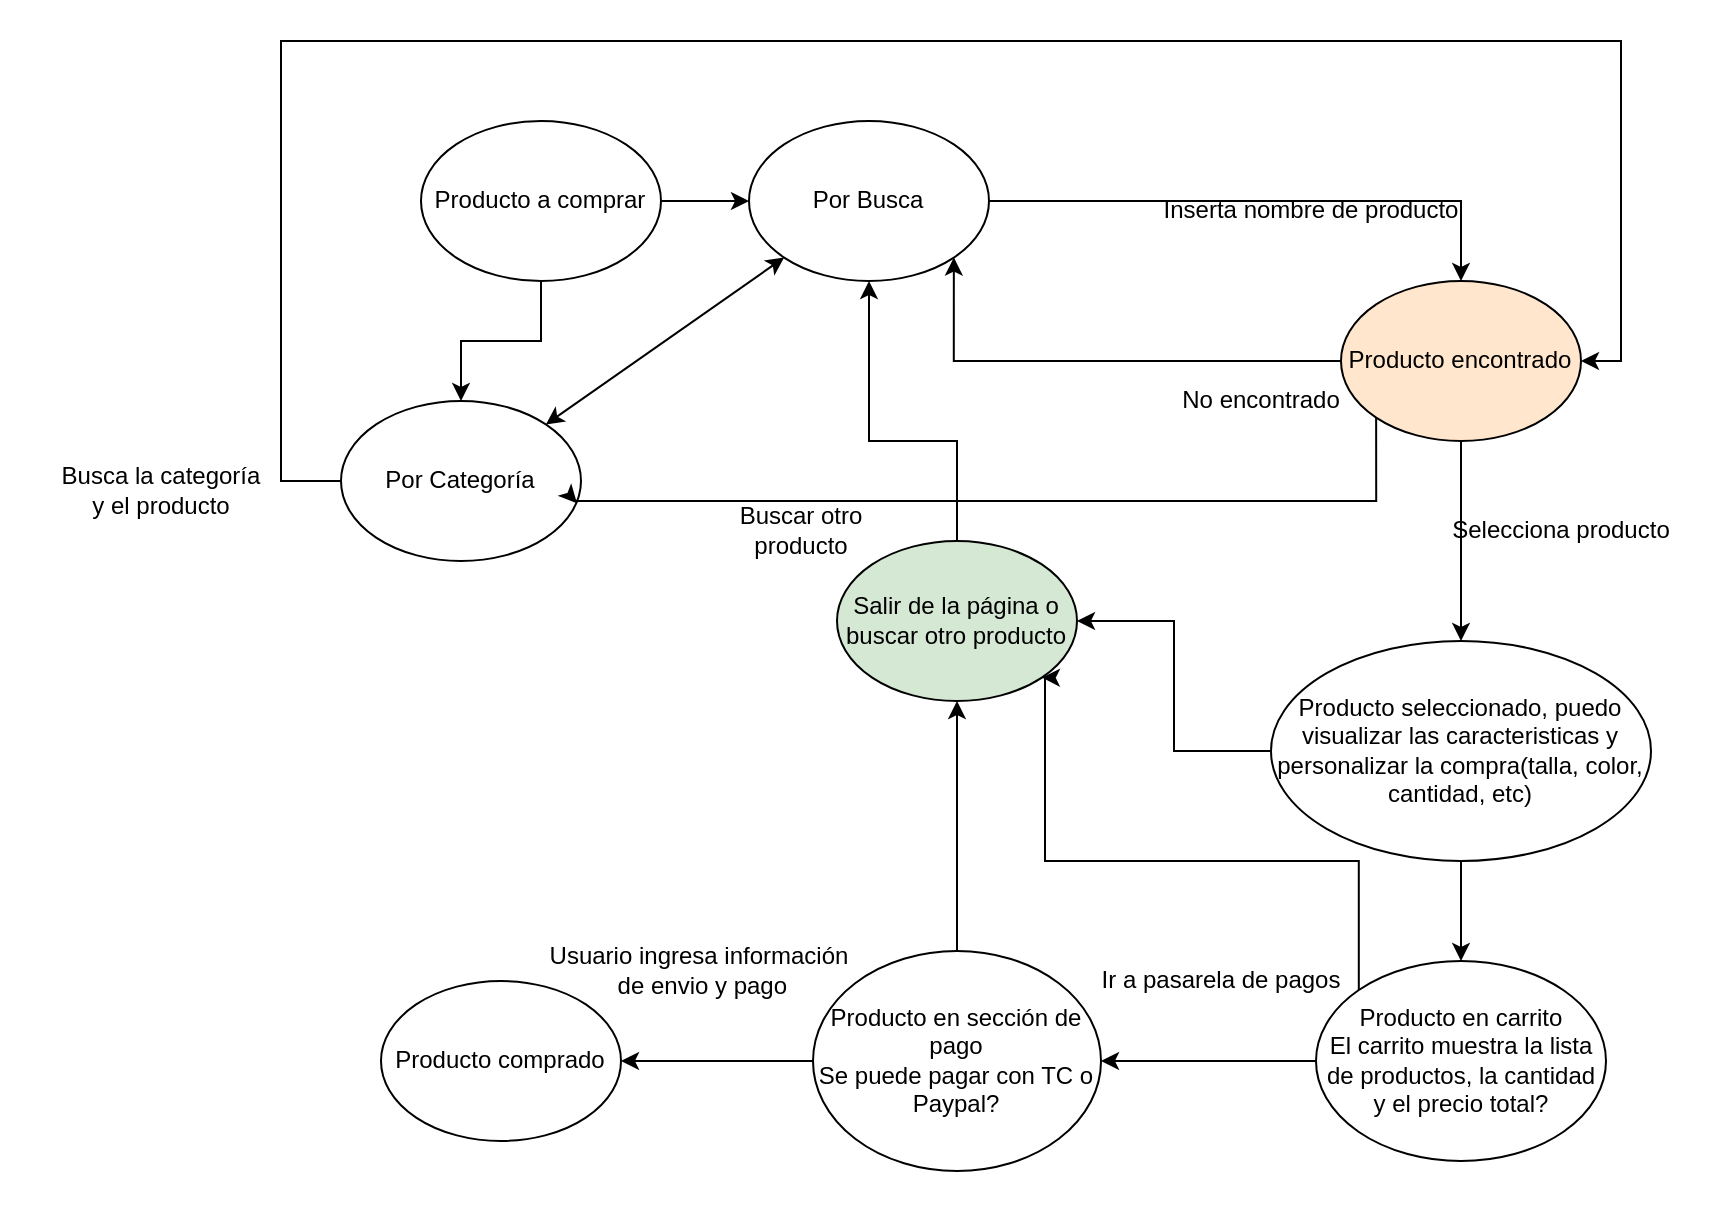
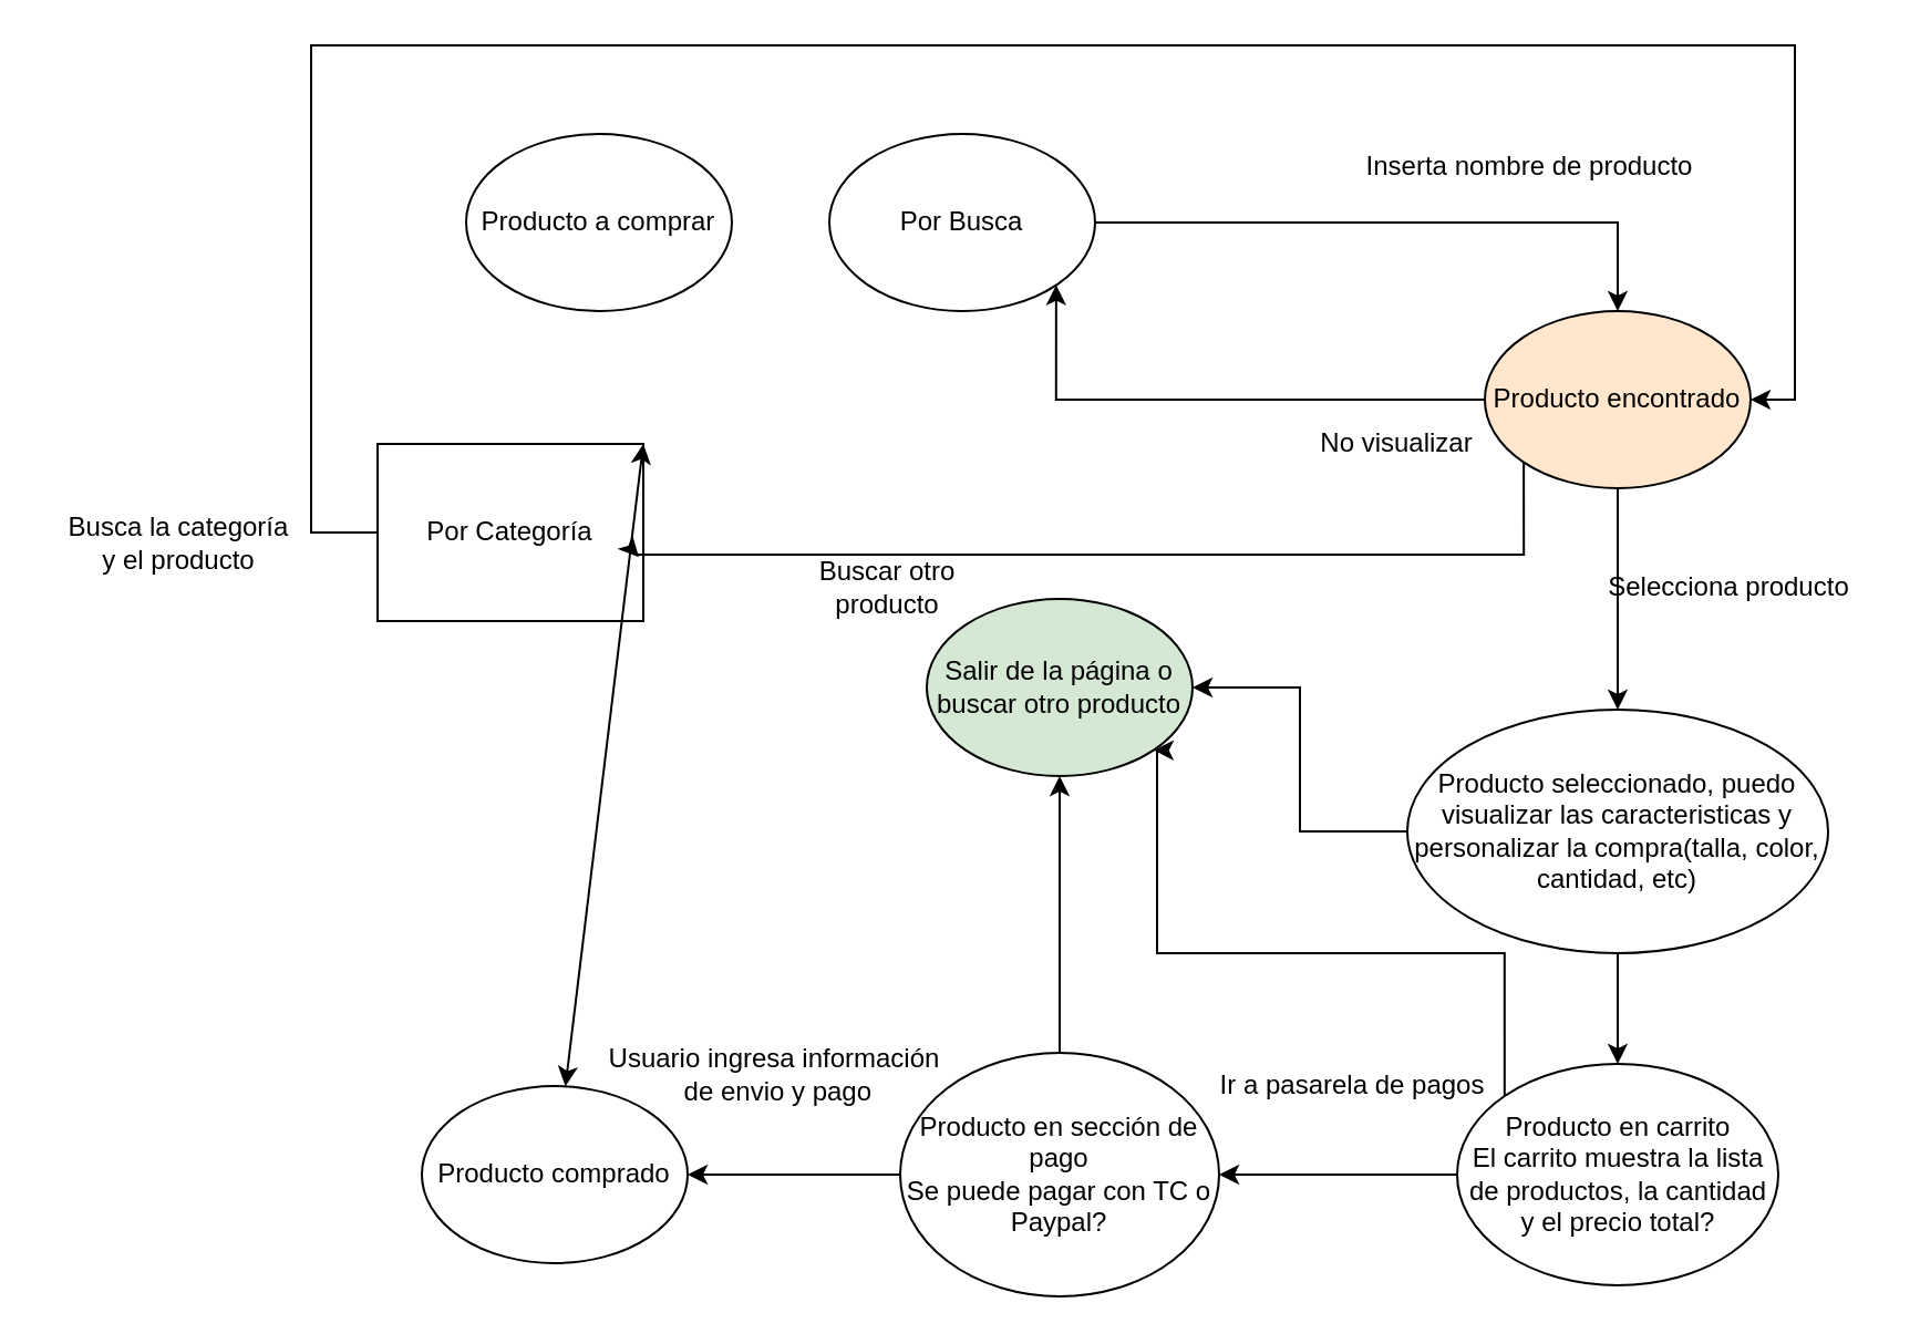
  <mxCell id="0" />
  <mxCell id="1" parent="0" />
- <mxCell id="2" style="edgeStyle=orthogonalEdgeStyle;rounded=0;orthogonalLoop=1;jettySize=auto;html=1;entryX=0.5;entryY=0;entryDx=0;entryDy=0;" edge="1" parent="1" source="4" target="8"><mxGeometry relative="1" as="geometry" /></mxCell>
- <mxCell id="3" style="edgeStyle=orthogonalEdgeStyle;rounded=0;orthogonalLoop=1;jettySize=auto;html=1;" edge="1" parent="1" source="4" target="6"><mxGeometry relative="1" as="geometry" /></mxCell>
  <mxCell id="4" value="Producto a comprar" style="ellipse;whiteSpace=wrap;html=1;" vertex="1" parent="1"><mxGeometry x="210" y="60" width="120" height="80" as="geometry" /></mxCell>
  <mxCell id="5" style="edgeStyle=orthogonalEdgeStyle;rounded=0;orthogonalLoop=1;jettySize=auto;html=1;entryX=0.5;entryY=0;entryDx=0;entryDy=0;" edge="1" parent="1" source="6" target="12"><mxGeometry relative="1" as="geometry" /></mxCell>
  <mxCell id="6" value="Por Busca" style="ellipse;whiteSpace=wrap;html=1;" vertex="1" parent="1"><mxGeometry x="374" y="60" width="120" height="80" as="geometry" /></mxCell>
  <mxCell id="7" style="edgeStyle=orthogonalEdgeStyle;rounded=0;orthogonalLoop=1;jettySize=auto;html=1;entryX=1;entryY=0.5;entryDx=0;entryDy=0;" edge="1" parent="1" source="8" target="12"><mxGeometry relative="1" as="geometry"><Array as="points"><mxPoint x="140" y="240" /><mxPoint x="140" y="20" /><mxPoint x="810" y="20" /><mxPoint x="810" y="180" /></Array></mxGeometry></mxCell>
- <mxCell id="8" value="&lt;div&gt;Por Categoría&lt;/div&gt;" style="ellipse;whiteSpace=wrap;html=1;" vertex="1" parent="1"><mxGeometry x="170" y="200" width="120" height="80" as="geometry" /></mxCell>
- <mxCell id="9" value="" style="endArrow=classic;startArrow=classic;html=1;rounded=0;exitX=1;exitY=0;exitDx=0;exitDy=0;entryX=0;entryY=1;entryDx=0;entryDy=0;" edge="1" parent="1" source="8" target="6"><mxGeometry width="50" height="50" relative="1" as="geometry"><mxPoint x="410" y="230" as="sourcePoint" /><mxPoint x="460" y="180" as="targetPoint" /></mxGeometry></mxCell>
+ <mxCell id="8" value="&lt;div&gt;Por Categoría&lt;/div&gt;" style="whiteSpace=wrap;html=1;rounded=0;" vertex="1" parent="1"><mxGeometry x="170" y="200" width="120" height="80" as="geometry" /></mxCell>
+ <mxCell id="9" value="" style="endArrow=classic;startArrow=classic;html=1;rounded=0;exitX=1;exitY=0;exitDx=0;exitDy=0;" edge="1" parent="1" source="8" target="27"><mxGeometry width="50" height="50" relative="1" as="geometry"><mxPoint x="410" y="230" as="sourcePoint" /><mxPoint x="460" y="180" as="targetPoint" /></mxGeometry></mxCell>
  <mxCell id="10" style="edgeStyle=orthogonalEdgeStyle;rounded=0;orthogonalLoop=1;jettySize=auto;html=1;entryX=1;entryY=1;entryDx=0;entryDy=0;" edge="1" parent="1" source="12" target="6"><mxGeometry relative="1" as="geometry"><Array as="points"><mxPoint x="476" y="180" /></Array></mxGeometry></mxCell>
  <mxCell id="11" style="edgeStyle=orthogonalEdgeStyle;rounded=0;orthogonalLoop=1;jettySize=auto;html=1;entryX=0.5;entryY=0;entryDx=0;entryDy=0;" edge="1" parent="1" source="12" target="18"><mxGeometry relative="1" as="geometry" /></mxCell>
  <mxCell id="12" value="Producto encontrado" style="ellipse;whiteSpace=wrap;html=1;fillColor=#ffe6cc;" vertex="1" parent="1"><mxGeometry x="670" y="140" width="120" height="80" as="geometry" /></mxCell>
- <mxCell id="13" value="Inserta nombre de producto" style="text;html=1;align=center;verticalAlign=middle;resizable=0;points=[];autosize=1;strokeColor=none;fillColor=none;" vertex="1" parent="1"><mxGeometry x="570" y="90" width="170" height="30" as="geometry" /></mxCell>
- <mxCell id="14" value="No encontrado" style="text;html=1;align=center;verticalAlign=middle;resizable=0;points=[];autosize=1;strokeColor=none;fillColor=none;" vertex="1" parent="1"><mxGeometry x="580" y="185" width="100" height="30" as="geometry" /></mxCell>
+ <mxCell id="13" value="Inserta nombre de producto" style="text;html=1;align=center;verticalAlign=middle;resizable=0;points=[];autosize=1;strokeColor=none;fillColor=none;" vertex="1" parent="1"><mxGeometry x="605" y="60" width="170" height="30" as="geometry" /></mxCell>
+ <mxCell id="14" value="No visualizar" style="text;html=1;align=center;verticalAlign=middle;resizable=0;points=[];autosize=1;strokeColor=none;fillColor=none;" vertex="1" parent="1"><mxGeometry x="580" y="185" width="100" height="30" as="geometry" /></mxCell>
  <mxCell id="15" style="edgeStyle=orthogonalEdgeStyle;rounded=0;orthogonalLoop=1;jettySize=auto;html=1;entryX=0.983;entryY=0.638;entryDx=0;entryDy=0;entryPerimeter=0;exitX=0;exitY=1;exitDx=0;exitDy=0;" edge="1" parent="1" source="12" target="8"><mxGeometry relative="1" as="geometry"><Array as="points"><mxPoint x="688" y="250" /><mxPoint x="287" y="250" /></Array></mxGeometry></mxCell>
  <mxCell id="16" style="edgeStyle=orthogonalEdgeStyle;rounded=0;orthogonalLoop=1;jettySize=auto;html=1;entryX=0.5;entryY=0;entryDx=0;entryDy=0;" edge="1" parent="1" source="18" target="21"><mxGeometry relative="1" as="geometry" /></mxCell>
  <mxCell id="17" style="edgeStyle=orthogonalEdgeStyle;rounded=0;orthogonalLoop=1;jettySize=auto;html=1;entryX=1;entryY=0.5;entryDx=0;entryDy=0;" edge="1" parent="1" source="18" target="30"><mxGeometry relative="1" as="geometry" /></mxCell>
  <mxCell id="18" value="Producto seleccionado, puedo visualizar las caracteristicas y personalizar la compra(talla, color, cantidad, etc)" style="ellipse;whiteSpace=wrap;html=1;" vertex="1" parent="1"><mxGeometry x="635" y="320" width="190" height="110" as="geometry" /></mxCell>
  <mxCell id="19" style="edgeStyle=orthogonalEdgeStyle;rounded=0;orthogonalLoop=1;jettySize=auto;html=1;" edge="1" parent="1" source="21" target="25"><mxGeometry relative="1" as="geometry" /></mxCell>
  <mxCell id="20" style="edgeStyle=orthogonalEdgeStyle;rounded=0;orthogonalLoop=1;jettySize=auto;html=1;entryX=1;entryY=1;entryDx=0;entryDy=0;exitX=0;exitY=0;exitDx=0;exitDy=0;" edge="1" parent="1" source="21" target="30"><mxGeometry relative="1" as="geometry"><mxPoint x="687.6" y="475" as="sourcePoint" /><mxPoint x="480.026" y="343.284" as="targetPoint" /><Array as="points"><mxPoint x="679" y="430" /><mxPoint x="522" y="430" /></Array></mxGeometry></mxCell>
  <mxCell id="21" value="Producto en carrito&lt;br&gt;&lt;div&gt;El carrito muestra la lista de productos, la cantidad y el precio total?&lt;/div&gt;" style="ellipse;whiteSpace=wrap;html=1;" vertex="1" parent="1"><mxGeometry x="657.5" y="480" width="145" height="100" as="geometry" /></mxCell>
  <mxCell id="22" value="Selecciona producto" style="text;html=1;align=center;verticalAlign=middle;resizable=0;points=[];autosize=1;strokeColor=none;fillColor=none;" vertex="1" parent="1"><mxGeometry x="715" y="250" width="130" height="30" as="geometry" /></mxCell>
  <mxCell id="23" style="edgeStyle=orthogonalEdgeStyle;rounded=0;orthogonalLoop=1;jettySize=auto;html=1;" edge="1" parent="1" source="25" target="27"><mxGeometry relative="1" as="geometry" /></mxCell>
  <mxCell id="24" style="edgeStyle=orthogonalEdgeStyle;rounded=0;orthogonalLoop=1;jettySize=auto;html=1;entryX=0.5;entryY=1;entryDx=0;entryDy=0;" edge="1" parent="1" source="25" target="30"><mxGeometry relative="1" as="geometry" /></mxCell>
  <mxCell id="25" value="&lt;div&gt;Producto en sección de pago&lt;/div&gt;Se puede pagar con TC o Paypal?" style="ellipse;whiteSpace=wrap;html=1;" vertex="1" parent="1"><mxGeometry x="406" y="475" width="144" height="110" as="geometry" /></mxCell>
  <mxCell id="26" value="Ir a pasarela de pagos" style="text;html=1;align=center;verticalAlign=middle;resizable=0;points=[];autosize=1;strokeColor=none;fillColor=none;" vertex="1" parent="1"><mxGeometry x="540" y="475" width="140" height="30" as="geometry" /></mxCell>
  <mxCell id="27" value="Producto comprado" style="ellipse;whiteSpace=wrap;html=1;" vertex="1" parent="1"><mxGeometry x="190" y="490" width="120" height="80" as="geometry" /></mxCell>
  <mxCell id="28" value="&lt;div&gt;Usuario ingresa información&lt;/div&gt;&lt;div&gt;&amp;nbsp;de envio y pago&lt;/div&gt;" style="text;html=1;align=center;verticalAlign=middle;resizable=0;points=[];autosize=1;strokeColor=none;fillColor=none;" vertex="1" parent="1"><mxGeometry x="264" y="465" width="170" height="40" as="geometry" /></mxCell>
- <mxCell id="29" style="edgeStyle=orthogonalEdgeStyle;rounded=0;orthogonalLoop=1;jettySize=auto;html=1;entryX=0.5;entryY=1;entryDx=0;entryDy=0;" edge="1" parent="1" source="30" target="6"><mxGeometry relative="1" as="geometry"><Array as="points"><mxPoint x="478" y="220" /><mxPoint x="434" y="220" /></Array></mxGeometry></mxCell>
  <mxCell id="30" value="Salir de la página o buscar otro producto" style="ellipse;whiteSpace=wrap;html=1;fillColor=#d5e8d4;" vertex="1" parent="1"><mxGeometry x="418" y="270" width="120" height="80" as="geometry" /></mxCell>
  <mxCell id="31" value="&lt;div&gt;Buscar otro&lt;/div&gt;&lt;div&gt;producto&lt;/div&gt;" style="text;html=1;align=center;verticalAlign=middle;resizable=0;points=[];autosize=1;strokeColor=none;fillColor=none;" vertex="1" parent="1"><mxGeometry x="360" y="245" width="80" height="40" as="geometry" /></mxCell>
  <mxCell id="32" value="&lt;div&gt;Busca la categoría&lt;/div&gt;&lt;div&gt;y el producto&lt;br&gt;&lt;/div&gt;" style="text;html=1;align=center;verticalAlign=middle;resizable=0;points=[];autosize=1;strokeColor=none;fillColor=none;" vertex="1" parent="1"><mxGeometry x="20" y="225" width="120" height="40" as="geometry" /></mxCell>
